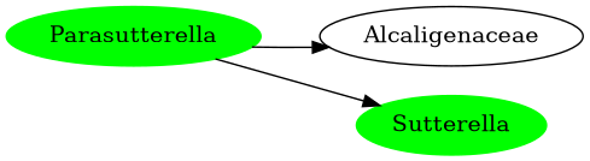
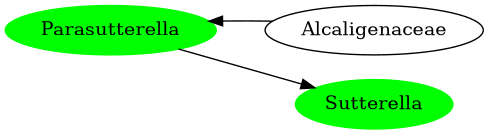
  digraph {
    rankdir=LR
    node [color=green style=filled]
    n1 [label=Sutterella]
    n2 [label=Alcaligenaceae color="" style=""]
    n3 [label=Parasutterella]
-   n3 -> n2
+   n2 -> n3
    n3 -> n1
  }
